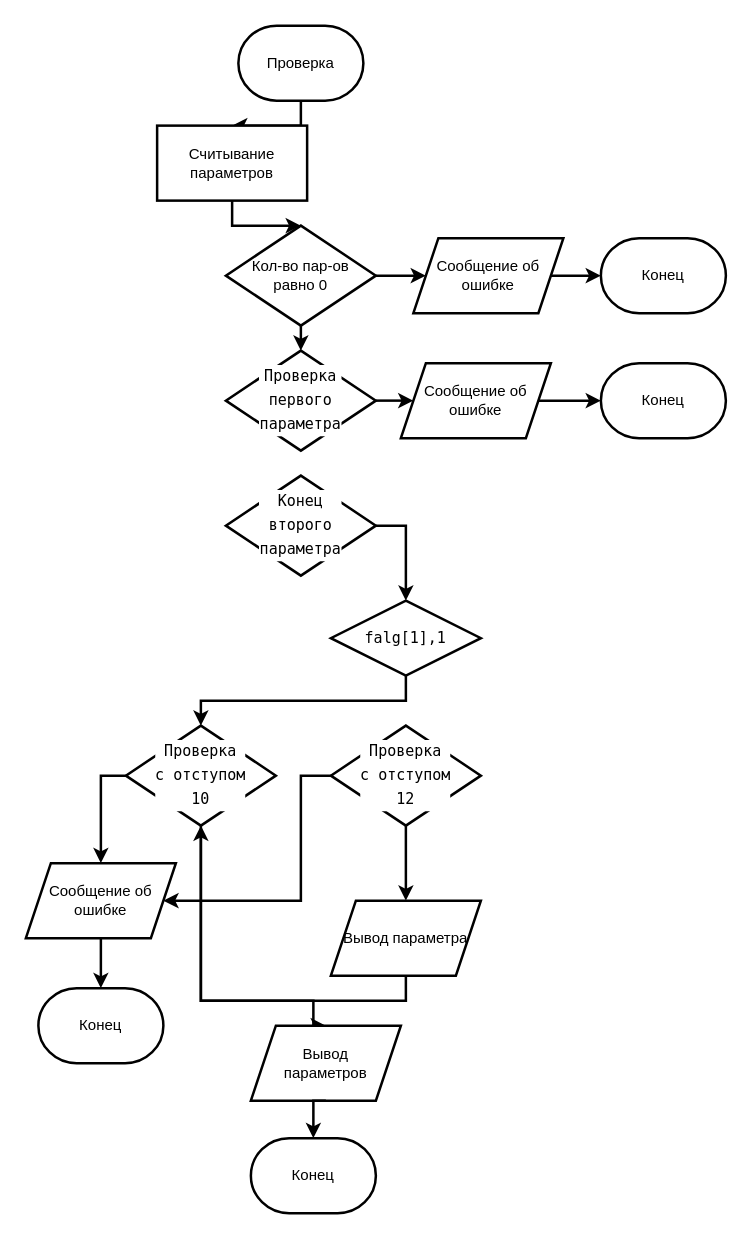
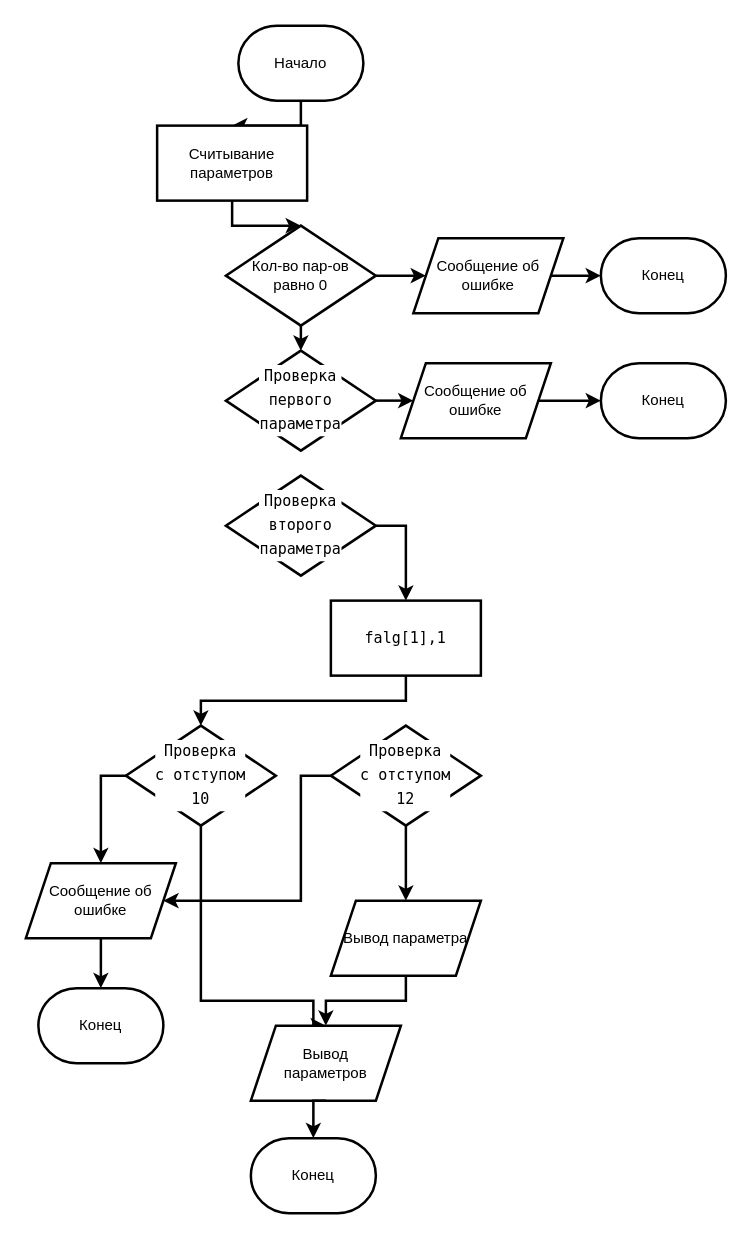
  <mxCell id="0" />
  <mxCell id="1" parent="0" />
  <mxCell id="2" style="edgeStyle=orthogonalEdgeStyle;rounded=0;orthogonalLoop=1;jettySize=auto;html=1;exitX=0.5;exitY=1;exitDx=0;exitDy=0;exitPerimeter=0;strokeWidth=2;fontSize=12;fontStyle=0;align=center;fontColor=#000000;" edge="1" parent="1" source="3" target="5"><mxGeometry relative="1" as="geometry" /></mxCell>
- <mxCell id="3" value="Проверка" style="strokeWidth=2;html=1;shape=mxgraph.flowchart.terminator;whiteSpace=wrap;fontSize=12;fontStyle=0;align=center;fontColor=#000000;" vertex="1" parent="1"><mxGeometry x="190" y="20" width="100" height="60" as="geometry" /></mxCell>
+ <mxCell id="3" value="Начало" style="strokeWidth=2;html=1;shape=mxgraph.flowchart.terminator;whiteSpace=wrap;fontSize=12;fontStyle=0;align=center;fontColor=#000000;" vertex="1" parent="1"><mxGeometry x="190" y="20" width="100" height="60" as="geometry" /></mxCell>
  <mxCell id="4" style="edgeStyle=orthogonalEdgeStyle;rounded=0;orthogonalLoop=1;jettySize=auto;html=1;exitX=0.5;exitY=1;exitDx=0;exitDy=0;entryX=0.5;entryY=0;entryDx=0;entryDy=0;strokeWidth=2;fontSize=12;fontStyle=0;align=center;fontColor=#000000;" edge="1" parent="1" source="5" target="8"><mxGeometry relative="1" as="geometry" /></mxCell>
  <mxCell id="5" value="Считывание параметров" style="rounded=0;whiteSpace=wrap;html=1;strokeWidth=2;fontSize=12;fontStyle=0;align=center;fontColor=#000000;" vertex="1" parent="1"><mxGeometry x="125" y="100" width="120" height="60" as="geometry" /></mxCell>
  <mxCell id="6" style="edgeStyle=orthogonalEdgeStyle;rounded=0;orthogonalLoop=1;jettySize=auto;html=1;exitX=0.5;exitY=1;exitDx=0;exitDy=0;entryX=0.5;entryY=0;entryDx=0;entryDy=0;strokeWidth=2;fontSize=12;fontStyle=0;align=center;fontColor=#000000;" edge="1" parent="1" source="8" target="12"><mxGeometry relative="1" as="geometry" /></mxCell>
  <mxCell id="7" style="edgeStyle=orthogonalEdgeStyle;rounded=0;orthogonalLoop=1;jettySize=auto;html=1;exitX=1;exitY=0.5;exitDx=0;exitDy=0;strokeWidth=2;fontSize=12;fontStyle=0;align=center;fontColor=#000000;" edge="1" parent="1" source="8" target="9"><mxGeometry relative="1" as="geometry" /></mxCell>
  <mxCell id="8" value="&lt;div style=&quot;font-size: 12px;&quot;&gt;Кол-во пар-ов&lt;/div&gt;&lt;div style=&quot;font-size: 12px;&quot;&gt;равно 0&lt;br style=&quot;font-size: 12px;&quot;&gt;&lt;/div&gt;" style="rhombus;whiteSpace=wrap;html=1;strokeWidth=2;fontSize=12;fontStyle=0;align=center;fontColor=#000000;" vertex="1" parent="1"><mxGeometry x="180" y="180" width="120" height="80" as="geometry" /></mxCell>
  <mxCell id="9" value="&lt;div style=&quot;font-size: 12px;&quot;&gt;Сообщение об&lt;/div&gt;&lt;div style=&quot;font-size: 12px;&quot;&gt;ошибке&lt;br style=&quot;font-size: 12px;&quot;&gt;&lt;/div&gt;" style="shape=parallelogram;perimeter=parallelogramPerimeter;whiteSpace=wrap;html=1;fixedSize=1;strokeWidth=2;fontSize=12;fontStyle=0;align=center;fontColor=#000000;" vertex="1" parent="1"><mxGeometry x="330" y="190" width="120" height="60" as="geometry" /></mxCell>
  <mxCell id="10" value="Конец" style="strokeWidth=2;html=1;shape=mxgraph.flowchart.terminator;whiteSpace=wrap;fontSize=12;fontStyle=0;align=center;fontColor=#000000;" vertex="1" parent="1"><mxGeometry x="480" y="190" width="100" height="60" as="geometry" /></mxCell>
  <mxCell id="11" style="edgeStyle=orthogonalEdgeStyle;rounded=0;orthogonalLoop=1;jettySize=auto;html=1;exitX=1;exitY=0.5;exitDx=0;exitDy=0;entryX=0;entryY=0.5;entryDx=0;entryDy=0;strokeWidth=2;fontSize=12;fontStyle=0;align=center;fontColor=#000000;" edge="1" parent="1" source="12" target="13"><mxGeometry relative="1" as="geometry" /></mxCell>
  <mxCell id="12" value="&lt;div style=&quot;background-color: rgb(255, 255, 255); font-family: &amp;quot;Droid Sans Mono&amp;quot;, &amp;quot;monospace&amp;quot;, monospace; font-size: 12px; line-height: 19px; white-space: pre;&quot;&gt;&lt;div style=&quot;font-size: 12px;&quot;&gt;&lt;span style=&quot;font-size: 12px;&quot;&gt;Проверка&lt;/span&gt;&lt;/div&gt;&lt;div style=&quot;font-size: 12px;&quot;&gt;&lt;span style=&quot;font-size: 12px;&quot;&gt;первого&lt;/span&gt;&lt;/div&gt;&lt;div style=&quot;font-size: 12px;&quot;&gt;&lt;span style=&quot;font-size: 12px;&quot;&gt;параметра&lt;/span&gt;&lt;/div&gt;&lt;/div&gt;" style="rhombus;whiteSpace=wrap;html=1;strokeWidth=2;fontSize=12;fontStyle=0;align=center;fontColor=#000000;" vertex="1" parent="1"><mxGeometry x="180" y="280" width="120" height="80" as="geometry" /></mxCell>
  <mxCell id="13" value="&lt;div style=&quot;font-size: 12px;&quot;&gt;Сообщение об&lt;/div&gt;&lt;div style=&quot;font-size: 12px;&quot;&gt;ошибке&lt;br style=&quot;font-size: 12px;&quot;&gt;&lt;/div&gt;" style="shape=parallelogram;perimeter=parallelogramPerimeter;whiteSpace=wrap;html=1;fixedSize=1;strokeWidth=2;fontSize=12;fontStyle=0;align=center;fontColor=#000000;" vertex="1" parent="1"><mxGeometry x="320" y="290" width="120" height="60" as="geometry" /></mxCell>
  <mxCell id="14" value="Конец" style="strokeWidth=2;html=1;shape=mxgraph.flowchart.terminator;whiteSpace=wrap;fontSize=12;fontStyle=0;align=center;fontColor=#000000;" vertex="1" parent="1"><mxGeometry x="480" y="290" width="100" height="60" as="geometry" /></mxCell>
  <mxCell id="15" style="edgeStyle=orthogonalEdgeStyle;rounded=0;orthogonalLoop=1;jettySize=auto;html=1;exitX=1;exitY=0.5;exitDx=0;exitDy=0;entryX=0.5;entryY=0;entryDx=0;entryDy=0;strokeWidth=2;fontSize=12;fontStyle=0;align=center;fontColor=#000000;" edge="1" parent="1" source="16" target="21"><mxGeometry relative="1" as="geometry" /></mxCell>
- <mxCell id="16" value="&lt;div style=&quot;background-color: rgb(255, 255, 255); font-family: &amp;quot;Droid Sans Mono&amp;quot;, &amp;quot;monospace&amp;quot;, monospace; font-size: 12px; line-height: 19px; white-space: pre;&quot;&gt;&lt;div style=&quot;font-size: 12px;&quot;&gt;&lt;span style=&quot;font-size: 12px;&quot;&gt;Конец&lt;/span&gt;&lt;/div&gt;&lt;div style=&quot;font-size: 12px;&quot;&gt;второго&lt;/div&gt;&lt;div style=&quot;font-size: 12px;&quot;&gt;&lt;span style=&quot;font-size: 12px;&quot;&gt;параметра&lt;/span&gt;&lt;/div&gt;&lt;/div&gt;" style="rhombus;whiteSpace=wrap;html=1;strokeWidth=2;fontSize=12;fontStyle=0;align=center;fontColor=#000000;" vertex="1" parent="1"><mxGeometry x="180" y="380" width="120" height="80" as="geometry" /></mxCell>
+ <mxCell id="16" value="&lt;div style=&quot;background-color: rgb(255, 255, 255); font-family: &amp;quot;Droid Sans Mono&amp;quot;, &amp;quot;monospace&amp;quot;, monospace; font-size: 12px; line-height: 19px; white-space: pre;&quot;&gt;&lt;div style=&quot;font-size: 12px;&quot;&gt;&lt;span style=&quot;font-size: 12px;&quot;&gt;Проверка&lt;/span&gt;&lt;/div&gt;&lt;div style=&quot;font-size: 12px;&quot;&gt;второго&lt;/div&gt;&lt;div style=&quot;font-size: 12px;&quot;&gt;&lt;span style=&quot;font-size: 12px;&quot;&gt;параметра&lt;/span&gt;&lt;/div&gt;&lt;/div&gt;" style="rhombus;whiteSpace=wrap;html=1;strokeWidth=2;fontSize=12;fontStyle=0;align=center;fontColor=#000000;" vertex="1" parent="1"><mxGeometry x="180" y="380" width="120" height="80" as="geometry" /></mxCell>
  <mxCell id="17" style="edgeStyle=orthogonalEdgeStyle;rounded=0;orthogonalLoop=1;jettySize=auto;html=1;exitX=0;exitY=0.5;exitDx=0;exitDy=0;entryX=0.5;entryY=0;entryDx=0;entryDy=0;strokeWidth=2;fontSize=12;fontStyle=0;align=center;fontColor=#000000;" edge="1" parent="1" source="19" target="27"><mxGeometry relative="1" as="geometry" /></mxCell>
  <mxCell id="18" style="edgeStyle=orthogonalEdgeStyle;rounded=0;orthogonalLoop=1;jettySize=auto;html=1;exitX=0.5;exitY=1;exitDx=0;exitDy=0;entryX=0.5;entryY=0;entryDx=0;entryDy=0;strokeWidth=2;fontSize=12;fontStyle=0;align=center;fontColor=#000000;" edge="1" parent="1" source="19" target="32"><mxGeometry relative="1" as="geometry"><Array as="points"><mxPoint x="160" y="800" /><mxPoint x="250" y="800" /></Array></mxGeometry></mxCell>
  <mxCell id="19" value="&lt;div style=&quot;background-color: rgb(255, 255, 255); font-family: &amp;quot;Droid Sans Mono&amp;quot;, &amp;quot;monospace&amp;quot;, monospace; font-size: 12px; line-height: 19px; white-space: pre;&quot;&gt;&lt;div style=&quot;font-size: 12px;&quot;&gt;&lt;span style=&quot;font-size: 12px;&quot;&gt;Проверка&lt;/span&gt;&lt;/div&gt;с отступом&lt;/div&gt;&lt;div style=&quot;background-color: rgb(255, 255, 255); font-family: &amp;quot;Droid Sans Mono&amp;quot;, &amp;quot;monospace&amp;quot;, monospace; font-size: 12px; line-height: 19px; white-space: pre;&quot;&gt;10&lt;br style=&quot;font-size: 12px;&quot;&gt;&lt;/div&gt;" style="rhombus;whiteSpace=wrap;html=1;strokeWidth=2;fontSize=12;fontStyle=0;align=center;fontColor=#000000;" vertex="1" parent="1"><mxGeometry x="100" y="580" width="120" height="80" as="geometry" /></mxCell>
  <mxCell id="20" style="edgeStyle=orthogonalEdgeStyle;rounded=0;orthogonalLoop=1;jettySize=auto;html=1;exitX=0.5;exitY=1;exitDx=0;exitDy=0;strokeWidth=2;fontSize=12;fontStyle=0;align=center;fontColor=#000000;" edge="1" parent="1" source="21" target="19"><mxGeometry relative="1" as="geometry" /></mxCell>
- <mxCell id="21" value="&lt;div style=&quot;background-color: rgb(255, 255, 255); font-family: &amp;quot;Droid Sans Mono&amp;quot;, &amp;quot;monospace&amp;quot;, monospace; font-size: 12px; line-height: 19px; white-space: pre;&quot;&gt;&lt;div style=&quot;font-size: 12px;&quot;&gt;&lt;span style=&quot;font-size: 12px;&quot;&gt;falg[&lt;/span&gt;&lt;span style=&quot;font-size: 12px;&quot;&gt;1&lt;/span&gt;&lt;span style=&quot;font-size: 12px;&quot;&gt;],&lt;/span&gt;&lt;span style=&quot;font-size: 12px;&quot;&gt;1&lt;/span&gt;&lt;/div&gt;&lt;/div&gt;" style="rhombus;whiteSpace=wrap;html=1;strokeWidth=2;fontSize=12;fontStyle=0;align=center;fontColor=#000000;" vertex="1" parent="1"><mxGeometry x="264" y="480" width="120" height="60" as="geometry" /></mxCell>
+ <mxCell id="21" value="&lt;div style=&quot;background-color: rgb(255, 255, 255); font-family: &amp;quot;Droid Sans Mono&amp;quot;, &amp;quot;monospace&amp;quot;, monospace; font-size: 12px; line-height: 19px; white-space: pre;&quot;&gt;&lt;div style=&quot;font-size: 12px;&quot;&gt;&lt;span style=&quot;font-size: 12px;&quot;&gt;falg[&lt;/span&gt;&lt;span style=&quot;font-size: 12px;&quot;&gt;1&lt;/span&gt;&lt;span style=&quot;font-size: 12px;&quot;&gt;],&lt;/span&gt;&lt;span style=&quot;font-size: 12px;&quot;&gt;1&lt;/span&gt;&lt;/div&gt;&lt;/div&gt;" style="rounded=0;whiteSpace=wrap;html=1;strokeWidth=2;fontSize=12;fontStyle=0;align=center;fontColor=#000000;" vertex="1" parent="1"><mxGeometry x="264" y="480" width="120" height="60" as="geometry" /></mxCell>
  <mxCell id="22" style="edgeStyle=orthogonalEdgeStyle;rounded=0;orthogonalLoop=1;jettySize=auto;html=1;exitX=1;exitY=0.5;exitDx=0;exitDy=0;entryX=0;entryY=0.5;entryDx=0;entryDy=0;entryPerimeter=0;strokeWidth=2;fontSize=12;fontStyle=0;align=center;fontColor=#000000;" edge="1" parent="1" source="9" target="10"><mxGeometry relative="1" as="geometry" /></mxCell>
  <mxCell id="23" style="edgeStyle=orthogonalEdgeStyle;rounded=0;orthogonalLoop=1;jettySize=auto;html=1;exitX=1;exitY=0.5;exitDx=0;exitDy=0;entryX=0;entryY=0.5;entryDx=0;entryDy=0;entryPerimeter=0;strokeWidth=2;fontSize=12;fontStyle=0;align=center;fontColor=#000000;" edge="1" parent="1" source="13" target="14"><mxGeometry relative="1" as="geometry" /></mxCell>
  <mxCell id="24" style="edgeStyle=orthogonalEdgeStyle;rounded=0;orthogonalLoop=1;jettySize=auto;html=1;exitX=0.5;exitY=1;exitDx=0;exitDy=0;entryX=0.5;entryY=0;entryDx=0;entryDy=0;strokeWidth=2;fontSize=12;fontStyle=0;align=center;fontColor=#000000;" edge="1" parent="1" source="26" target="30"><mxGeometry relative="1" as="geometry" /></mxCell>
  <mxCell id="25" style="edgeStyle=orthogonalEdgeStyle;rounded=0;orthogonalLoop=1;jettySize=auto;html=1;exitX=0;exitY=0.5;exitDx=0;exitDy=0;entryX=1;entryY=0.5;entryDx=0;entryDy=0;strokeWidth=2;fontSize=12;fontStyle=0;align=center;fontColor=#000000;" edge="1" parent="1" source="26" target="27"><mxGeometry relative="1" as="geometry"><Array as="points"><mxPoint x="240" y="620" /><mxPoint x="240" y="720" /></Array></mxGeometry></mxCell>
  <mxCell id="26" value="&lt;div style=&quot;background-color: rgb(255, 255, 255); font-family: &amp;quot;Droid Sans Mono&amp;quot;, &amp;quot;monospace&amp;quot;, monospace; font-size: 12px; line-height: 19px; white-space: pre;&quot;&gt;&lt;div style=&quot;font-size: 12px;&quot;&gt;&lt;span style=&quot;font-size: 12px;&quot;&gt;Проверка&lt;/span&gt;&lt;/div&gt;с отступом&lt;/div&gt;&lt;div style=&quot;background-color: rgb(255, 255, 255); font-family: &amp;quot;Droid Sans Mono&amp;quot;, &amp;quot;monospace&amp;quot;, monospace; font-size: 12px; line-height: 19px; white-space: pre;&quot;&gt;12&lt;br style=&quot;font-size: 12px;&quot;&gt;&lt;/div&gt;" style="rhombus;whiteSpace=wrap;html=1;strokeWidth=2;fontSize=12;fontStyle=0;align=center;fontColor=#000000;" vertex="1" parent="1"><mxGeometry x="264" y="580" width="120" height="80" as="geometry" /></mxCell>
  <mxCell id="27" value="&lt;div style=&quot;font-size: 12px;&quot;&gt;Сообщение об&lt;/div&gt;&lt;div style=&quot;font-size: 12px;&quot;&gt;ошибке&lt;br style=&quot;font-size: 12px;&quot;&gt;&lt;/div&gt;" style="shape=parallelogram;perimeter=parallelogramPerimeter;whiteSpace=wrap;html=1;fixedSize=1;strokeWidth=2;fontSize=12;fontStyle=0;align=center;fontColor=#000000;" vertex="1" parent="1"><mxGeometry x="20" y="690" width="120" height="60" as="geometry" /></mxCell>
  <mxCell id="28" value="Конец" style="strokeWidth=2;html=1;shape=mxgraph.flowchart.terminator;whiteSpace=wrap;fontSize=12;fontStyle=0;align=center;fontColor=#000000;" vertex="1" parent="1"><mxGeometry x="30" y="790" width="100" height="60" as="geometry" /></mxCell>
- <mxCell id="29" style="edgeStyle=orthogonalEdgeStyle;rounded=0;orthogonalLoop=1;jettySize=auto;html=1;exitX=0.5;exitY=1;exitDx=0;exitDy=0;strokeWidth=2;fontSize=12;fontStyle=0;align=center;fontColor=#000000;" edge="1" parent="1" source="30" target="19"><mxGeometry relative="1" as="geometry" /></mxCell>
+ <mxCell id="29" style="edgeStyle=orthogonalEdgeStyle;rounded=0;orthogonalLoop=1;jettySize=auto;html=1;exitX=0.5;exitY=1;exitDx=0;exitDy=0;entryX=0.5;entryY=0;entryDx=0;entryDy=0;strokeWidth=2;fontSize=12;fontStyle=0;align=center;fontColor=#000000;" edge="1" parent="1" source="30" target="32"><mxGeometry relative="1" as="geometry" /></mxCell>
  <mxCell id="30" value="Вывод параметра" style="shape=parallelogram;perimeter=parallelogramPerimeter;whiteSpace=wrap;html=1;fixedSize=1;strokeWidth=2;fontSize=12;fontStyle=0;align=center;fontColor=#000000;" vertex="1" parent="1"><mxGeometry x="264" y="720" width="120" height="60" as="geometry" /></mxCell>
  <mxCell id="31" style="edgeStyle=orthogonalEdgeStyle;rounded=0;orthogonalLoop=1;jettySize=auto;html=1;exitX=0.5;exitY=1;exitDx=0;exitDy=0;entryX=0.5;entryY=0;entryDx=0;entryDy=0;entryPerimeter=0;strokeWidth=2;fontSize=12;fontStyle=0;align=center;fontColor=#000000;" edge="1" parent="1" source="27" target="28"><mxGeometry relative="1" as="geometry" /></mxCell>
  <mxCell id="32" value="&lt;div style=&quot;font-size: 12px;&quot;&gt;Вывод&lt;/div&gt;&lt;div style=&quot;font-size: 12px;&quot;&gt;параметров&lt;/div&gt;" style="shape=parallelogram;perimeter=parallelogramPerimeter;whiteSpace=wrap;html=1;fixedSize=1;strokeWidth=2;fontSize=12;fontStyle=0;align=center;fontColor=#000000;" vertex="1" parent="1"><mxGeometry x="200" y="820" width="120" height="60" as="geometry" /></mxCell>
  <mxCell id="33" value="Конец" style="strokeWidth=2;html=1;shape=mxgraph.flowchart.terminator;whiteSpace=wrap;fontSize=12;fontStyle=0;align=center;fontColor=#000000;" vertex="1" parent="1"><mxGeometry x="200" y="910" width="100" height="60" as="geometry" /></mxCell>
  <mxCell id="34" style="edgeStyle=orthogonalEdgeStyle;rounded=0;orthogonalLoop=1;jettySize=auto;html=1;exitX=0.5;exitY=1;exitDx=0;exitDy=0;entryX=0.5;entryY=0;entryDx=0;entryDy=0;entryPerimeter=0;strokeWidth=2;fontSize=12;fontStyle=0;align=center;fontColor=#000000;" edge="1" parent="1" source="32" target="33"><mxGeometry relative="1" as="geometry" /></mxCell>
